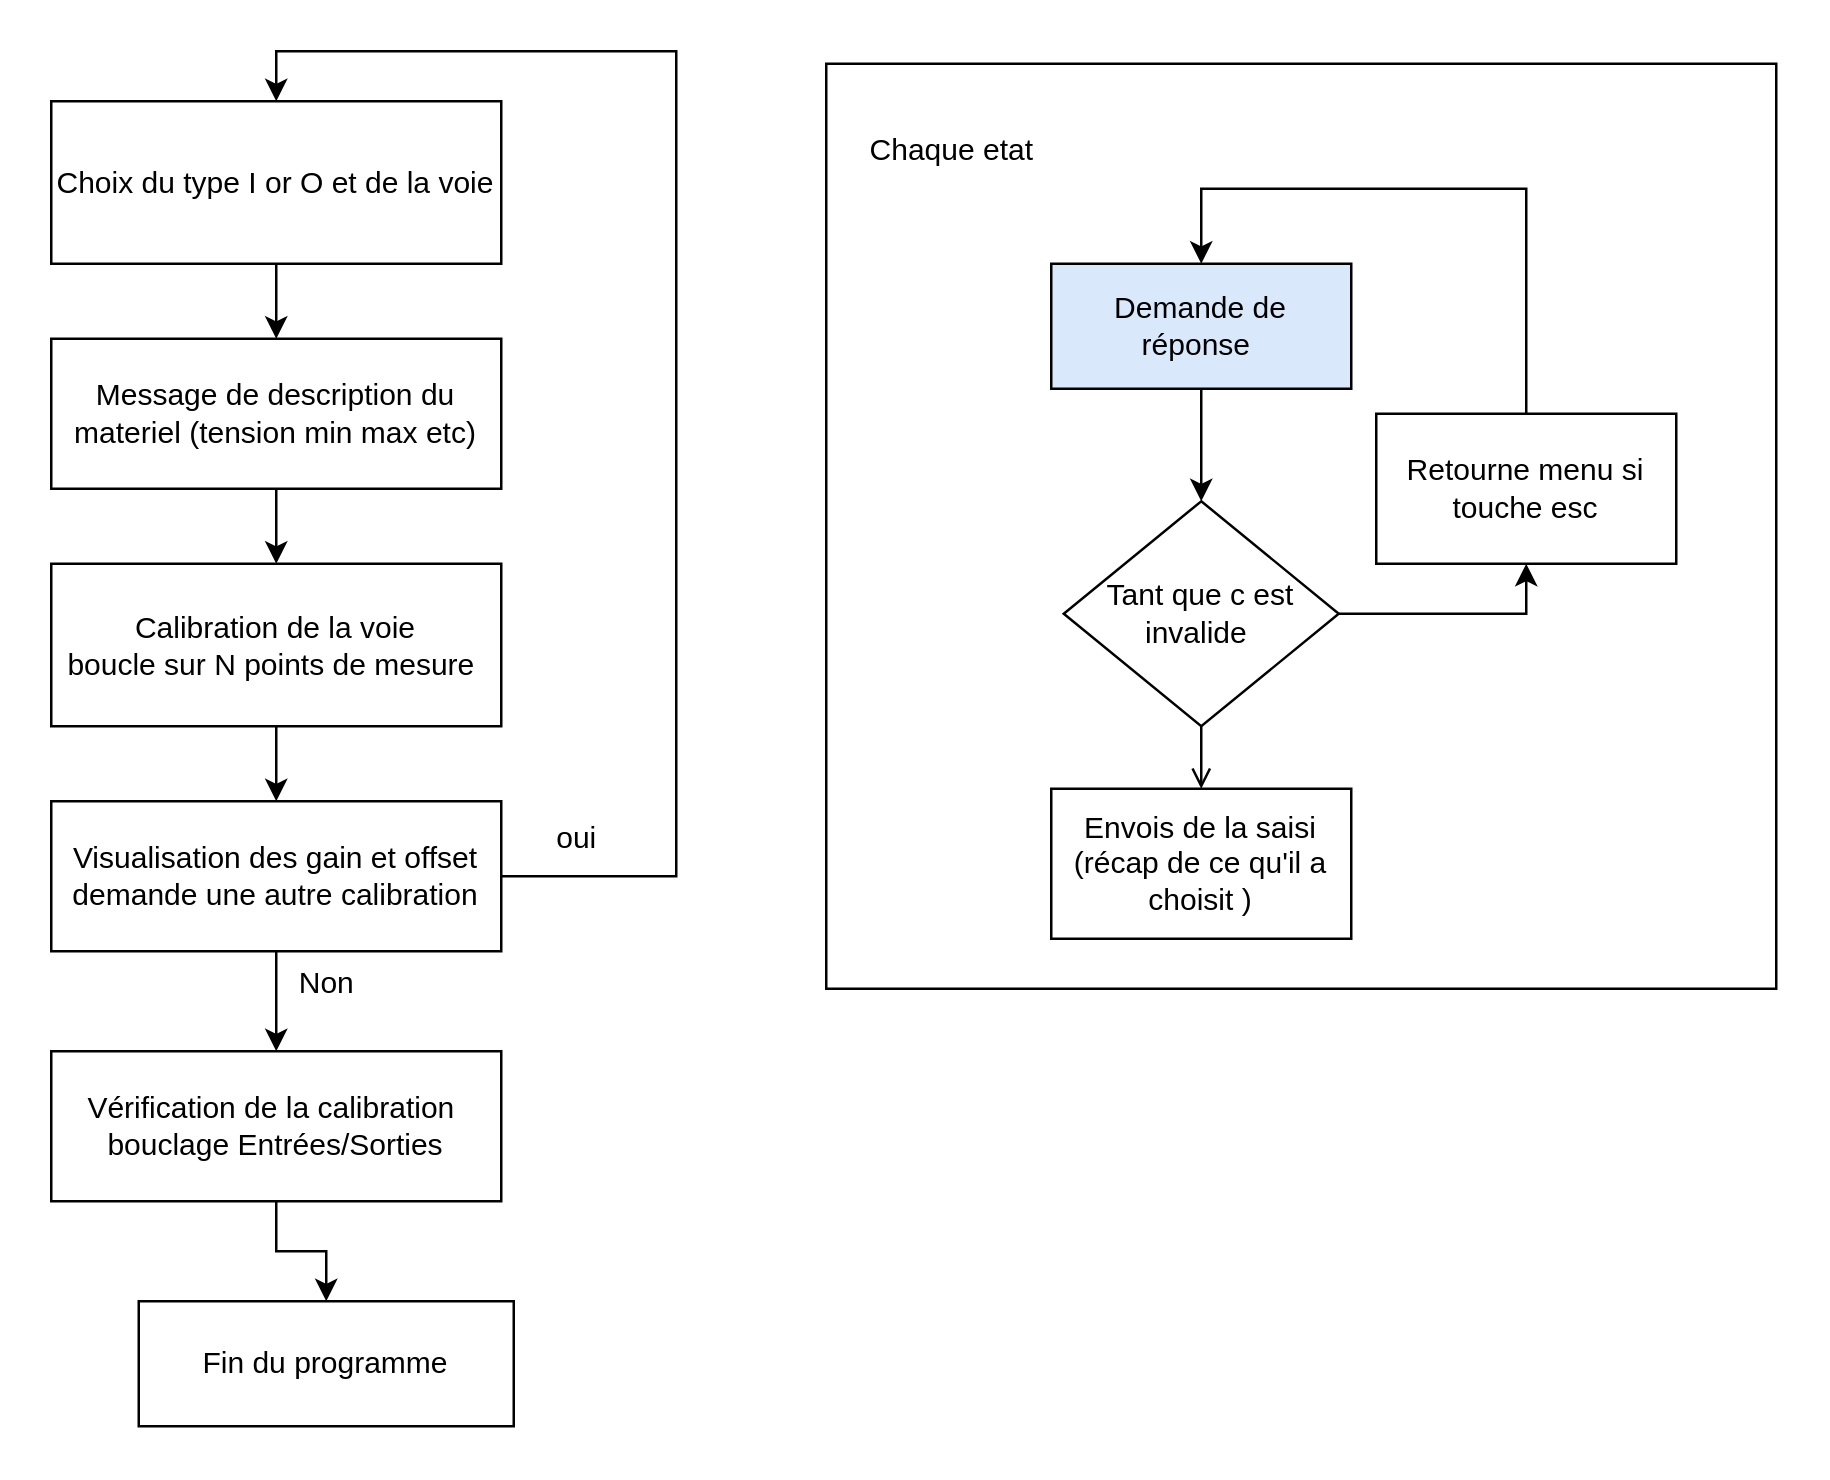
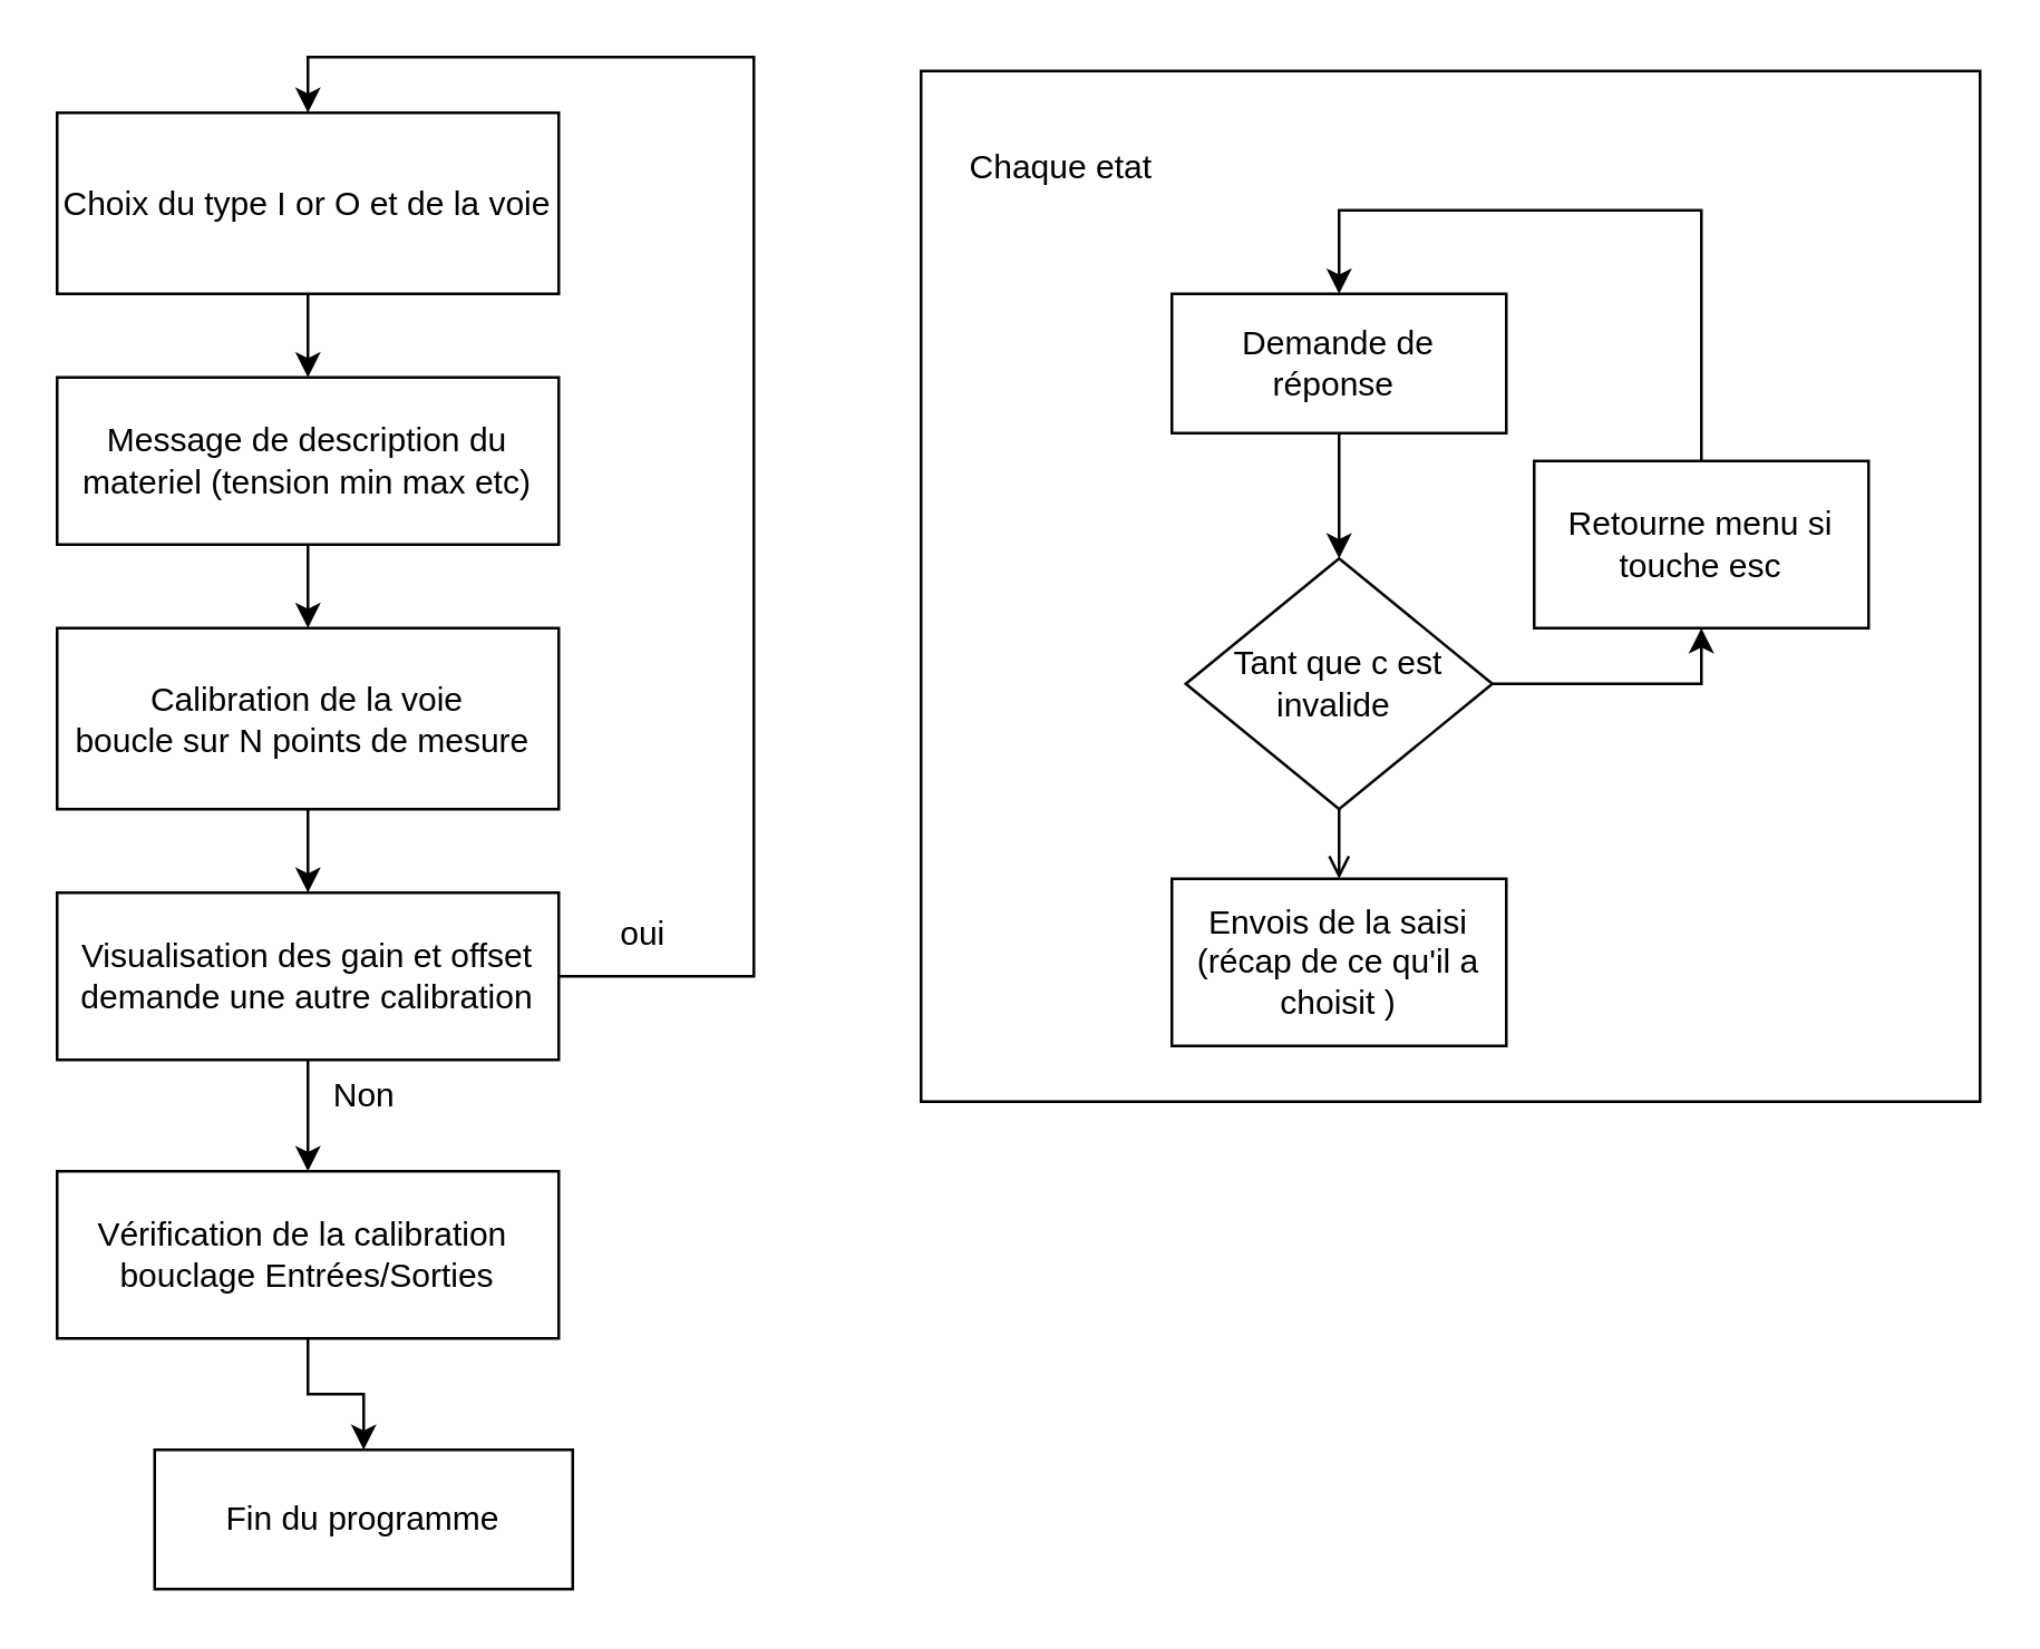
  <mxCell id="0" />
  <mxCell id="1" parent="0" />
  <mxCell id="2" value="" style="rounded=0;whiteSpace=wrap;html=1;allowArrows=1;fillColor=none;" vertex="1" parent="1"><mxGeometry x="330" y="25" width="380" height="370" as="geometry" /></mxCell>
  <mxCell id="3" style="edgeStyle=orthogonalEdgeStyle;rounded=0;orthogonalLoop=1;jettySize=auto;html=1;entryX=0.5;entryY=0;entryDx=0;entryDy=0;" parent="1" source="4" target="8" edge="1"><mxGeometry relative="1" as="geometry" /></mxCell>
  <mxCell id="4" value="Choix du type I or O et de la voie" style="rounded=0;whiteSpace=wrap;html=1;" parent="1" vertex="1"><mxGeometry x="20" y="40" width="180" height="65" as="geometry" /></mxCell>
  <mxCell id="5" style="edgeStyle=orthogonalEdgeStyle;rounded=0;orthogonalLoop=1;jettySize=auto;html=1;entryX=0.5;entryY=0;entryDx=0;entryDy=0;" parent="1" source="6" target="17" edge="1"><mxGeometry relative="1" as="geometry" /></mxCell>
  <mxCell id="6" value="Calibration de la voie&lt;br&gt;boucle sur N points de mesure&amp;nbsp;" style="rounded=0;whiteSpace=wrap;html=1;" parent="1" vertex="1"><mxGeometry x="20" y="225" width="180" height="65" as="geometry" /></mxCell>
  <mxCell id="7" style="edgeStyle=orthogonalEdgeStyle;rounded=0;orthogonalLoop=1;jettySize=auto;html=1;" parent="1" source="8" target="6" edge="1"><mxGeometry relative="1" as="geometry" /></mxCell>
  <mxCell id="8" value="Message de description du materiel (tension min max etc)" style="rounded=0;whiteSpace=wrap;html=1;" parent="1" vertex="1"><mxGeometry x="20" y="135" width="180" height="60" as="geometry" /></mxCell>
  <mxCell id="9" value="" style="edgeStyle=orthogonalEdgeStyle;rounded=0;orthogonalLoop=1;jettySize=auto;html=1;endArrow=open;" parent="1" source="11" target="14" edge="1"><mxGeometry relative="1" as="geometry" /></mxCell>
  <mxCell id="10" style="edgeStyle=orthogonalEdgeStyle;rounded=0;orthogonalLoop=1;jettySize=auto;html=1;entryX=0.5;entryY=1;entryDx=0;entryDy=0;" edge="1" parent="1" source="11" target="25"><mxGeometry relative="1" as="geometry" /></mxCell>
  <mxCell id="11" value="Tant que c est invalide&amp;nbsp;" style="rhombus;whiteSpace=wrap;html=1;" parent="1" vertex="1"><mxGeometry x="425" y="200" width="110" height="90" as="geometry" /></mxCell>
  <mxCell id="12" style="edgeStyle=orthogonalEdgeStyle;rounded=0;orthogonalLoop=1;jettySize=auto;html=1;" parent="1" source="13" target="11" edge="1"><mxGeometry relative="1" as="geometry" /></mxCell>
- <mxCell id="13" value="Demande de réponse&amp;nbsp;" style="rounded=0;whiteSpace=wrap;html=1;fillColor=#dae8fc;" parent="1" vertex="1"><mxGeometry x="420" y="105" width="120" height="50" as="geometry" /></mxCell>
+ <mxCell id="13" value="Demande de réponse&amp;nbsp;" style="rounded=0;whiteSpace=wrap;html=1;" parent="1" vertex="1"><mxGeometry x="420" y="105" width="120" height="50" as="geometry" /></mxCell>
  <mxCell id="14" value="Envois de la saisi (récap de ce qu'il a choisit )" style="rounded=0;whiteSpace=wrap;html=1;" parent="1" vertex="1"><mxGeometry x="420" y="315" width="120" height="60" as="geometry" /></mxCell>
  <mxCell id="15" value="" style="edgeStyle=orthogonalEdgeStyle;rounded=0;orthogonalLoop=1;jettySize=auto;html=1;" parent="1" source="17" target="19" edge="1"><mxGeometry relative="1" as="geometry" /></mxCell>
  <mxCell id="16" style="edgeStyle=orthogonalEdgeStyle;rounded=0;orthogonalLoop=1;jettySize=auto;html=1;entryX=0.5;entryY=0;entryDx=0;entryDy=0;" parent="1" source="17" target="4" edge="1"><mxGeometry relative="1" as="geometry"><Array as="points"><mxPoint x="270" y="350" /><mxPoint x="270" y="20" /><mxPoint x="110" y="20" /></Array></mxGeometry></mxCell>
  <mxCell id="17" value="Visualisation des gain et offset demande une autre calibration" style="rounded=0;whiteSpace=wrap;html=1;" parent="1" vertex="1"><mxGeometry x="20" y="320" width="180" height="60" as="geometry" /></mxCell>
  <mxCell id="18" value="" style="edgeStyle=orthogonalEdgeStyle;rounded=0;orthogonalLoop=1;jettySize=auto;html=1;" edge="1" parent="1" source="19" target="23"><mxGeometry relative="1" as="geometry" /></mxCell>
  <mxCell id="19" value="Vérification de la calibration&amp;nbsp;&lt;br&gt;bouclage Entrées/Sorties" style="rounded=0;whiteSpace=wrap;html=1;" parent="1" vertex="1"><mxGeometry x="20" y="420" width="180" height="60" as="geometry" /></mxCell>
  <mxCell id="20" value="oui" style="text;html=1;align=center;verticalAlign=middle;resizable=0;points=[];autosize=1;strokeColor=none;fillColor=none;" parent="1" vertex="1"><mxGeometry x="210" y="320" width="40" height="30" as="geometry" /></mxCell>
  <mxCell id="21" value="Non" style="text;html=1;align=center;verticalAlign=middle;resizable=0;points=[];autosize=1;strokeColor=none;fillColor=none;" vertex="1" parent="1"><mxGeometry x="105" y="378" width="50" height="30" as="geometry" /></mxCell>
  <mxCell id="22" value="Chaque etat" style="text;html=1;align=center;verticalAlign=middle;resizable=0;points=[];autosize=1;strokeColor=none;fillColor=none;" vertex="1" parent="1"><mxGeometry x="335" y="45" width="90" height="30" as="geometry" /></mxCell>
  <mxCell id="23" value="Fin du programme" style="whiteSpace=wrap;html=1;" vertex="1" parent="1"><mxGeometry x="55" y="520" width="150" height="50" as="geometry" /></mxCell>
  <mxCell id="24" style="edgeStyle=orthogonalEdgeStyle;rounded=0;orthogonalLoop=1;jettySize=auto;html=1;exitX=0.5;exitY=0;exitDx=0;exitDy=0;entryX=0.5;entryY=0;entryDx=0;entryDy=0;" edge="1" parent="1" source="25" target="13"><mxGeometry relative="1" as="geometry"><Array as="points"><mxPoint x="610" y="75" /><mxPoint x="480" y="75" /></Array></mxGeometry></mxCell>
  <mxCell id="25" value="Retourne menu si touche esc" style="rounded=0;whiteSpace=wrap;html=1;" vertex="1" parent="1"><mxGeometry x="550" y="165" width="120" height="60" as="geometry" /></mxCell>
